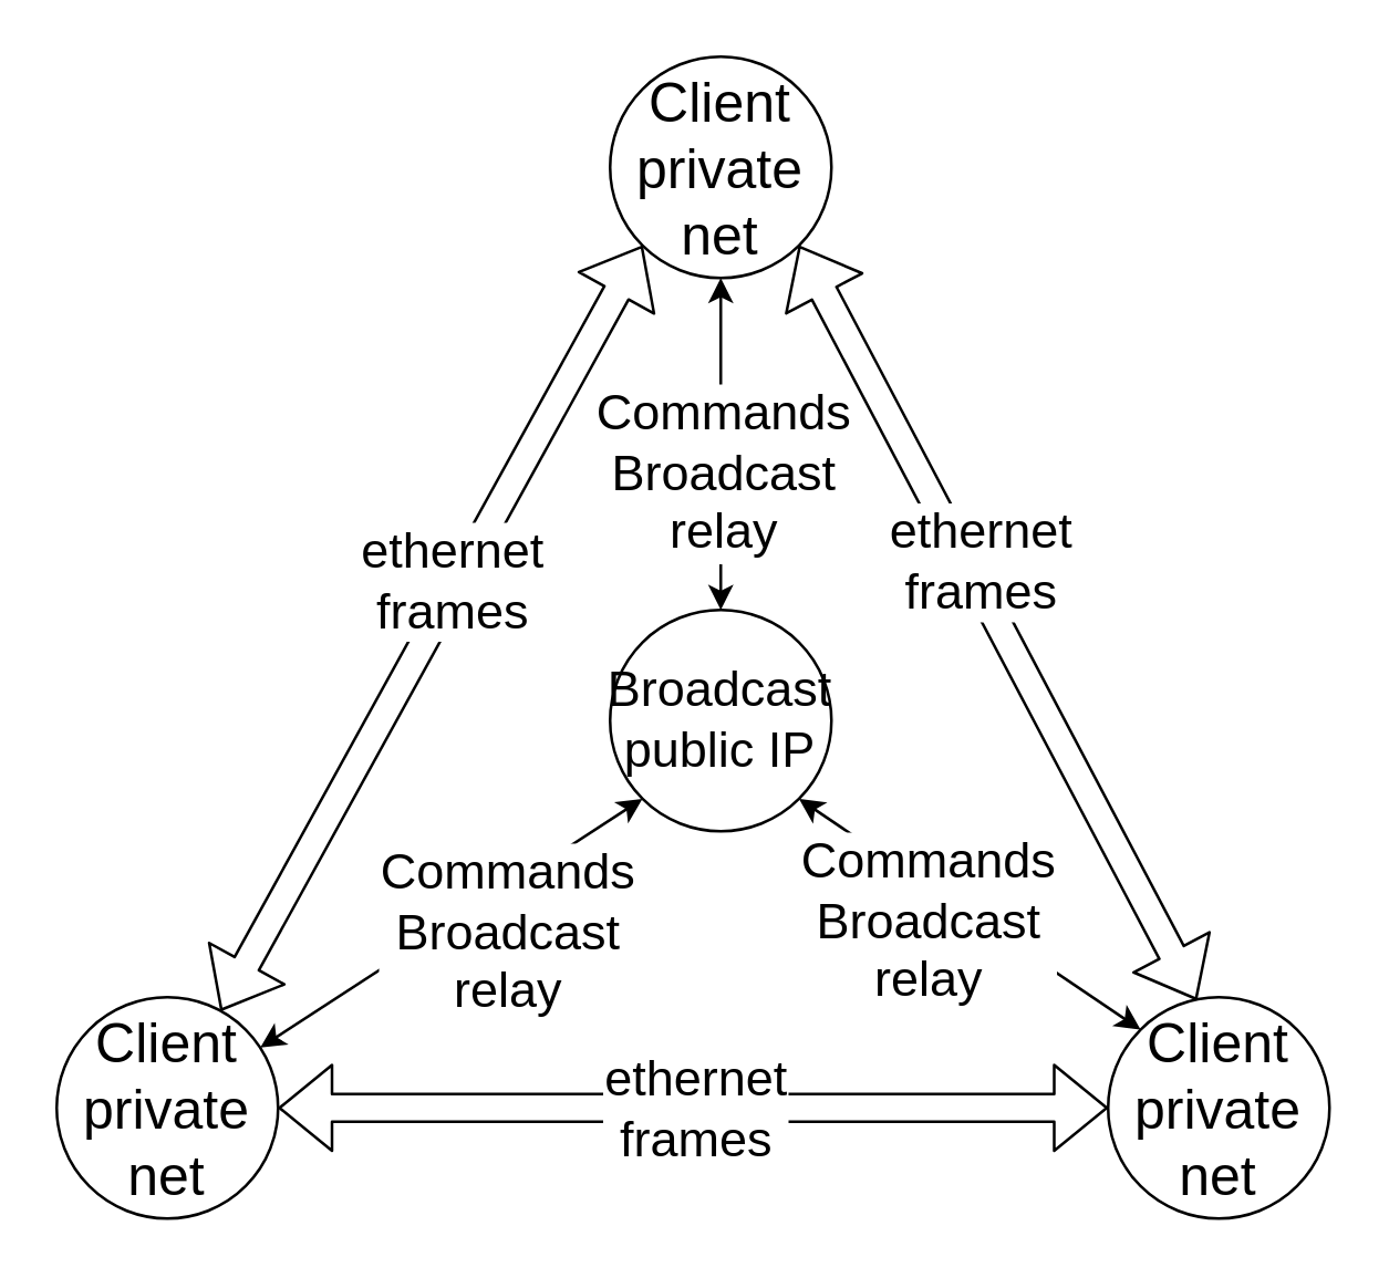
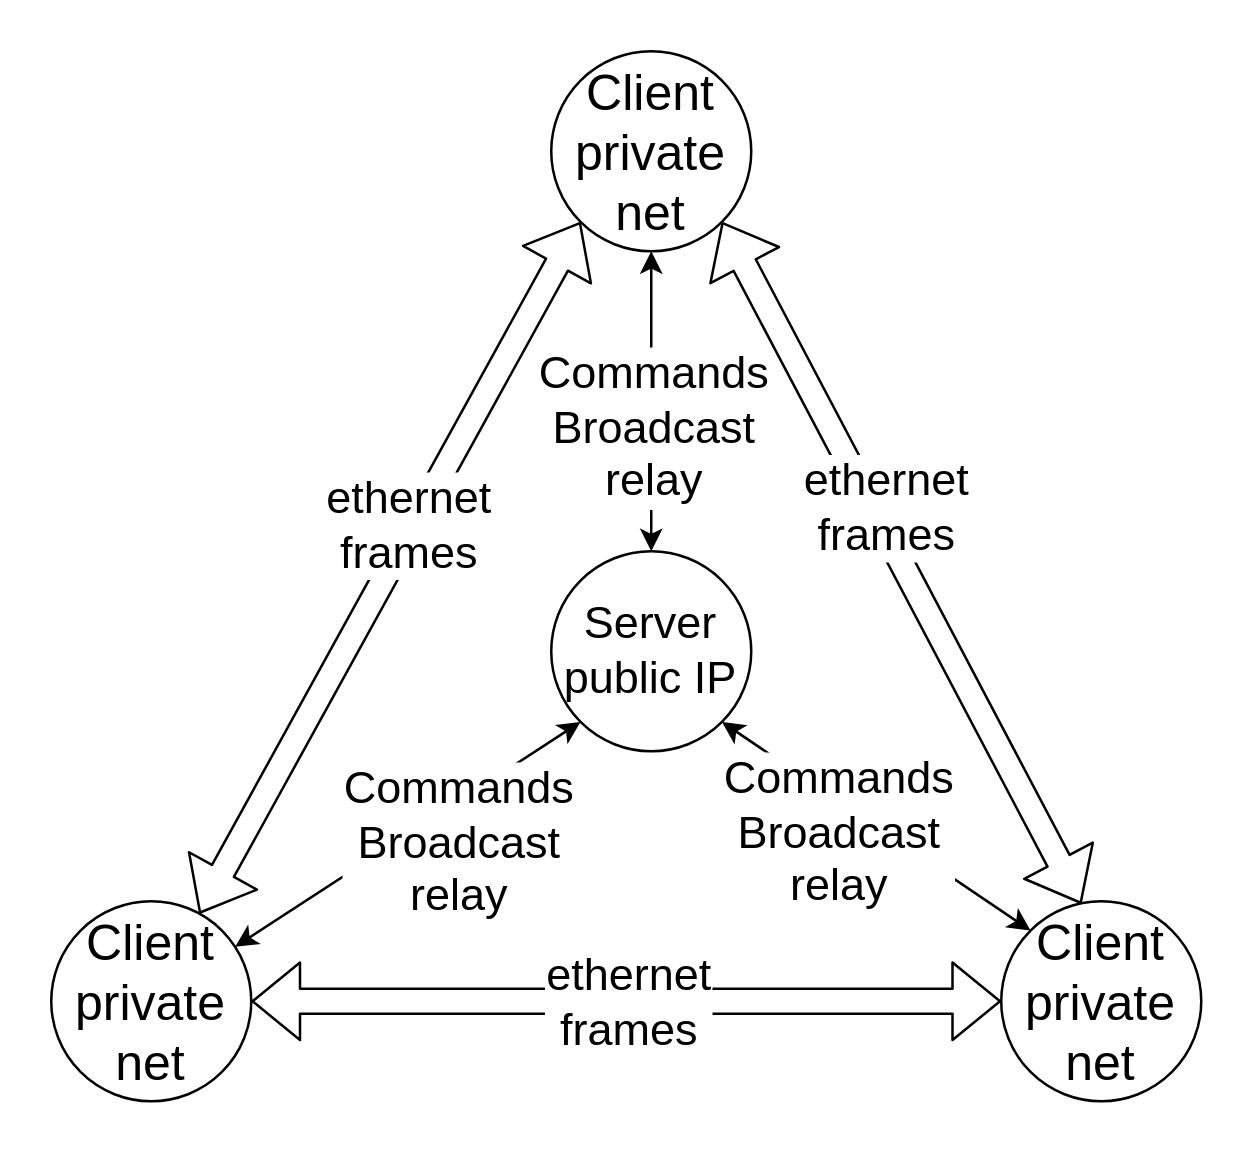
  <mxCell id="0" />
  <mxCell id="1" parent="0" />
- <mxCell id="2" value="&lt;font style=&quot;font-size: 18px&quot;&gt;Broadcast&lt;br&gt;public IP&lt;br&gt;&lt;/font&gt;" style="ellipse;whiteSpace=wrap;html=1;aspect=fixed;" vertex="1" parent="1"><mxGeometry x="220" y="220" width="80" height="80" as="geometry" /></mxCell>
+ <mxCell id="2" value="&lt;font style=&quot;font-size: 18px&quot;&gt;Server&lt;br&gt;public IP&lt;br&gt;&lt;/font&gt;" style="ellipse;whiteSpace=wrap;html=1;aspect=fixed;" vertex="1" parent="1"><mxGeometry x="220" y="220" width="80" height="80" as="geometry" /></mxCell>
  <mxCell id="3" value="&lt;span style=&quot;font-size: 20px&quot;&gt;Client&lt;/span&gt;&lt;br style=&quot;font-size: 20px&quot;&gt;&lt;span style=&quot;font-size: 20px&quot;&gt;private net&lt;/span&gt;" style="ellipse;whiteSpace=wrap;html=1;aspect=fixed;" vertex="1" parent="1"><mxGeometry x="220" y="20" width="80" height="80" as="geometry" /></mxCell>
  <mxCell id="4" value="&lt;span style=&quot;font-size: 20px&quot;&gt;Client&lt;/span&gt;&lt;br style=&quot;font-size: 20px&quot;&gt;&lt;span style=&quot;font-size: 20px&quot;&gt;private net&lt;/span&gt;" style="ellipse;whiteSpace=wrap;html=1;aspect=fixed;" vertex="1" parent="1"><mxGeometry x="20" y="360" width="80" height="80" as="geometry" /></mxCell>
  <mxCell id="5" value="&lt;font style=&quot;font-size: 20px&quot;&gt;Client&lt;br&gt;private net&lt;br&gt;&lt;/font&gt;" style="ellipse;whiteSpace=wrap;html=1;aspect=fixed;" vertex="1" parent="1"><mxGeometry x="400" y="360" width="80" height="80" as="geometry" /></mxCell>
  <mxCell id="6" value="" style="endArrow=classic;startArrow=classic;html=1;entryX=0.5;entryY=1;entryDx=0;entryDy=0;" edge="1" parent="1" source="2" target="3"><mxGeometry width="50" height="50" relative="1" as="geometry"><mxPoint x="330" y="420" as="sourcePoint" /><mxPoint x="380" y="370" as="targetPoint" /></mxGeometry></mxCell>
  <mxCell id="7" value="&lt;span style=&quot;font-size: 18px&quot;&gt;Commands&lt;/span&gt;&lt;br style=&quot;font-size: 18px&quot;&gt;&lt;span style=&quot;font-size: 18px&quot;&gt;Broadcast&lt;/span&gt;&lt;br&gt;&lt;span style=&quot;font-size: 18px&quot;&gt;relay&lt;/span&gt;" style="edgeLabel;html=1;align=center;verticalAlign=middle;resizable=0;points=[];" vertex="1" connectable="0" parent="6"><mxGeometry x="0.5" relative="1" as="geometry"><mxPoint y="40" as="offset" /></mxGeometry></mxCell>
  <mxCell id="8" value="" style="endArrow=classic;startArrow=classic;html=1;entryX=0;entryY=1;entryDx=0;entryDy=0;" edge="1" parent="1" source="4" target="2"><mxGeometry width="50" height="50" relative="1" as="geometry"><mxPoint x="160" y="370" as="sourcePoint" /><mxPoint x="210" y="320" as="targetPoint" /></mxGeometry></mxCell>
  <mxCell id="9" value="&lt;span style=&quot;font-size: 18px&quot;&gt;Commands&lt;/span&gt;&lt;br style=&quot;font-size: 18px&quot;&gt;&lt;span style=&quot;font-size: 18px&quot;&gt;Broadcast&lt;/span&gt;&lt;br&gt;&lt;span style=&quot;font-size: 18px&quot;&gt;relay&lt;/span&gt;" style="edgeLabel;html=1;align=center;verticalAlign=middle;resizable=0;points=[];" vertex="1" connectable="0" parent="8"><mxGeometry x="0.471" y="-1" relative="1" as="geometry"><mxPoint x="-13" y="23" as="offset" /></mxGeometry></mxCell>
  <mxCell id="10" value="" style="endArrow=classic;startArrow=classic;html=1;exitX=0;exitY=0;exitDx=0;exitDy=0;entryX=1;entryY=1;entryDx=0;entryDy=0;" edge="1" parent="1" source="5" target="2"><mxGeometry width="50" height="50" relative="1" as="geometry"><mxPoint x="300" y="390" as="sourcePoint" /><mxPoint x="290" y="290" as="targetPoint" /></mxGeometry></mxCell>
  <mxCell id="11" value="&lt;font&gt;&lt;span style=&quot;font-size: 18px&quot;&gt;Commands&lt;/span&gt;&lt;br&gt;&lt;span style=&quot;font-size: 18px&quot;&gt;Broadcast&lt;/span&gt;&lt;br&gt;&lt;span style=&quot;font-size: 18px&quot;&gt;relay&lt;/span&gt;&lt;br&gt;&lt;/font&gt;" style="edgeLabel;html=1;align=center;verticalAlign=middle;resizable=0;points=[];" vertex="1" connectable="0" parent="10"><mxGeometry x="0.41" relative="1" as="geometry"><mxPoint x="10" y="20" as="offset" /></mxGeometry></mxCell>
  <mxCell id="12" value="" style="shape=flexArrow;endArrow=classic;startArrow=classic;html=1;entryX=0;entryY=1;entryDx=0;entryDy=0;" edge="1" parent="1" source="4" target="3"><mxGeometry width="100" height="100" relative="1" as="geometry"><mxPoint x="90" y="380" as="sourcePoint" /><mxPoint x="210" y="90" as="targetPoint" /></mxGeometry></mxCell>
  <mxCell id="13" value="&lt;font style=&quot;font-size: 18px&quot;&gt;ethernet&lt;br&gt;frames&lt;/font&gt;" style="edgeLabel;html=1;align=center;verticalAlign=middle;resizable=0;points=[];" vertex="1" connectable="0" parent="12"><mxGeometry x="0.112" y="2" relative="1" as="geometry"><mxPoint as="offset" /></mxGeometry></mxCell>
  <mxCell id="14" value="" style="shape=flexArrow;endArrow=classic;startArrow=classic;html=1;exitX=1;exitY=0.5;exitDx=0;exitDy=0;entryX=0;entryY=0.5;entryDx=0;entryDy=0;" edge="1" parent="1" source="4" target="5"><mxGeometry width="100" height="100" relative="1" as="geometry"><mxPoint x="140" y="420" as="sourcePoint" /><mxPoint x="370" y="420" as="targetPoint" /></mxGeometry></mxCell>
  <mxCell id="15" value="&lt;span style=&quot;font-size: 18px&quot;&gt;ethernet&lt;/span&gt;&lt;br style=&quot;font-size: 18px&quot;&gt;&lt;span style=&quot;font-size: 18px&quot;&gt;frames&lt;/span&gt;" style="edgeLabel;html=1;align=center;verticalAlign=middle;resizable=0;points=[];" vertex="1" connectable="0" parent="14"><mxGeometry x="0.173" y="-1" relative="1" as="geometry"><mxPoint x="-26" y="-1" as="offset" /></mxGeometry></mxCell>
  <mxCell id="16" value="" style="shape=flexArrow;endArrow=classic;startArrow=classic;html=1;entryX=0.4;entryY=0.013;entryDx=0;entryDy=0;entryPerimeter=0;exitX=1;exitY=1;exitDx=0;exitDy=0;" edge="1" parent="1" source="3" target="5"><mxGeometry width="100" height="100" relative="1" as="geometry"><mxPoint x="300" y="100" as="sourcePoint" /><mxPoint x="530" y="100" as="targetPoint" /></mxGeometry></mxCell>
  <mxCell id="17" value="&lt;span style=&quot;font-size: 18px&quot;&gt;ethernet&lt;/span&gt;&lt;br style=&quot;font-size: 18px&quot;&gt;&lt;span style=&quot;font-size: 18px&quot;&gt;frames&lt;/span&gt;" style="edgeLabel;html=1;align=center;verticalAlign=middle;resizable=0;points=[];" vertex="1" connectable="0" parent="16"><mxGeometry x="-0.158" y="2" relative="1" as="geometry"><mxPoint x="3" as="offset" /></mxGeometry></mxCell>
